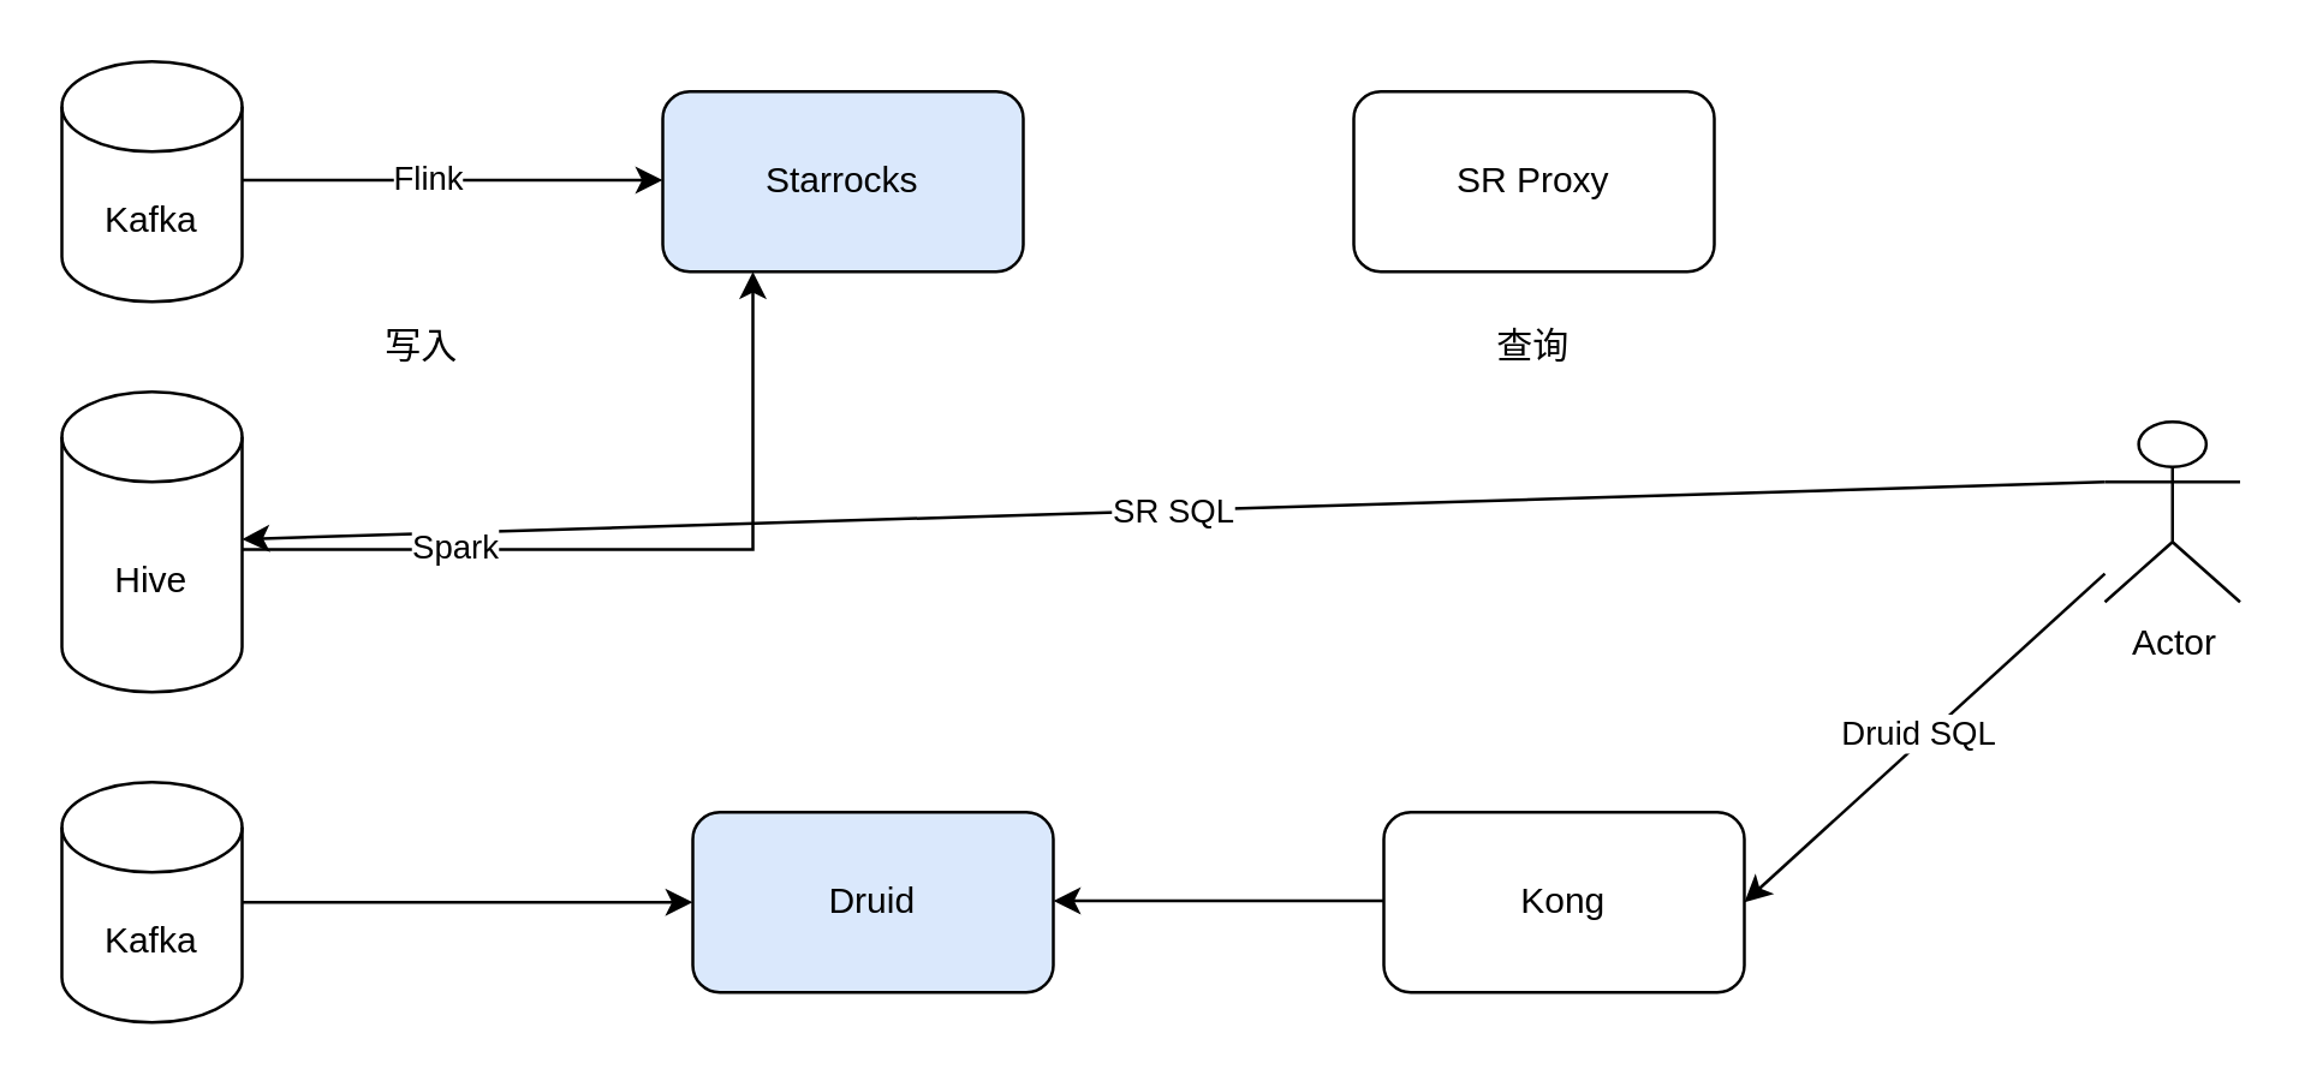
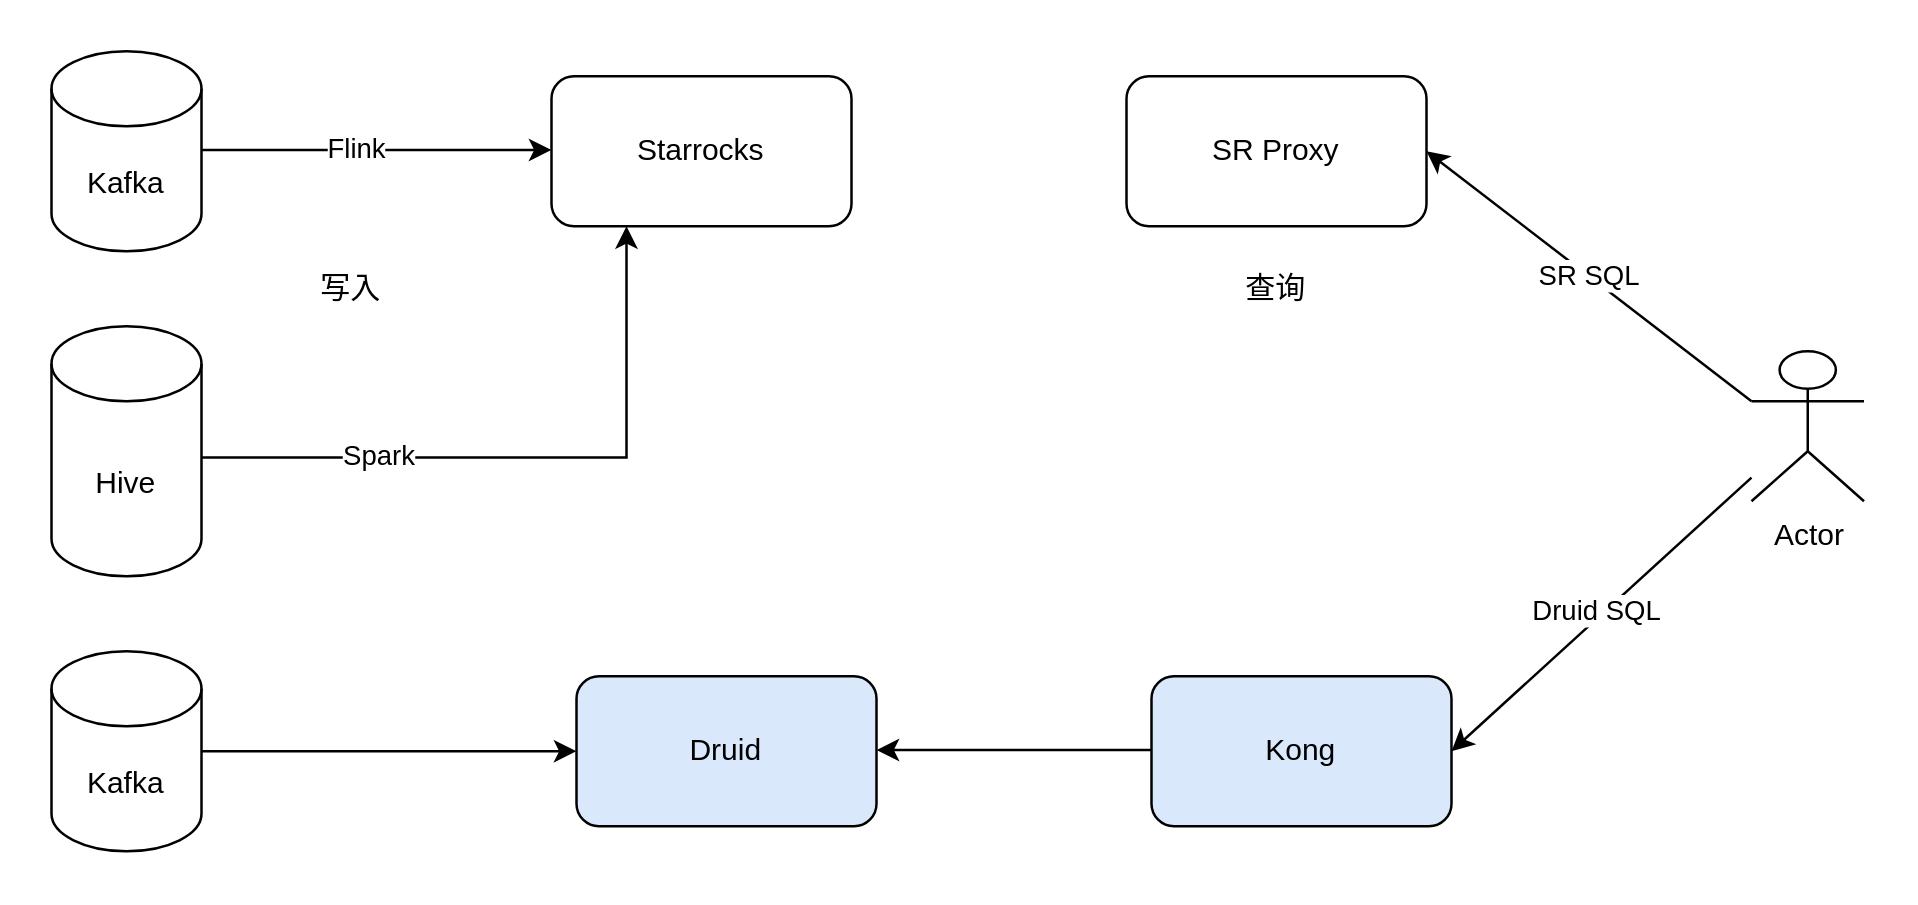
  <mxCell id="0" />
  <mxCell id="1" parent="0" />
  <mxCell id="2" value="Druid" style="rounded=1;whiteSpace=wrap;html=1;fillColor=#dae8fc;" parent="1" vertex="1"><mxGeometry x="230" y="270" width="120" height="60" as="geometry" /></mxCell>
- <mxCell id="3" value="Starrocks" style="rounded=1;whiteSpace=wrap;html=1;fillColor=#dae8fc;" parent="1" vertex="1"><mxGeometry x="220" y="30" width="120" height="60" as="geometry" /></mxCell>
+ <mxCell id="3" value="Starrocks" style="rounded=1;whiteSpace=wrap;html=1;" parent="1" vertex="1"><mxGeometry x="220" y="30" width="120" height="60" as="geometry" /></mxCell>
  <mxCell id="4" style="edgeStyle=orthogonalEdgeStyle;rounded=0;orthogonalLoop=1;jettySize=auto;html=1;exitX=1;exitY=0.5;exitDx=0;exitDy=0;exitPerimeter=0;entryX=0;entryY=0.5;entryDx=0;entryDy=0;" parent="1" source="5" target="2" edge="1"><mxGeometry relative="1" as="geometry" /></mxCell>
  <mxCell id="5" value="Kafka" style="shape=cylinder3;whiteSpace=wrap;html=1;boundedLbl=1;backgroundOutline=1;size=15;" parent="1" vertex="1"><mxGeometry x="20" y="260" width="60" height="80" as="geometry" /></mxCell>
  <mxCell id="6" value="Kafka" style="shape=cylinder3;whiteSpace=wrap;html=1;boundedLbl=1;backgroundOutline=1;size=15;" parent="1" vertex="1"><mxGeometry x="20" y="20" width="60" height="80" as="geometry" /></mxCell>
  <mxCell id="7" style="edgeStyle=orthogonalEdgeStyle;rounded=0;orthogonalLoop=1;jettySize=auto;html=1;exitX=1;exitY=0.5;exitDx=0;exitDy=0;exitPerimeter=0;entryX=0;entryY=0.5;entryDx=0;entryDy=0;" parent="1" edge="1"><mxGeometry relative="1" as="geometry"><mxPoint x="80" y="59.5" as="sourcePoint" /><mxPoint x="220" y="59.5" as="targetPoint" /></mxGeometry></mxCell>
  <mxCell id="8" value="Flink" style="edgeLabel;html=1;align=center;verticalAlign=middle;resizable=0;points=[];" parent="7" vertex="1" connectable="0"><mxGeometry x="-0.129" y="2" relative="1" as="geometry"><mxPoint y="1" as="offset" /></mxGeometry></mxCell>
  <mxCell id="9" value="Actor" style="shape=umlActor;verticalLabelPosition=bottom;verticalAlign=top;html=1;outlineConnect=0;" parent="1" vertex="1"><mxGeometry x="700" y="140" width="45" height="60" as="geometry" /></mxCell>
  <mxCell id="10" value="SR Proxy" style="rounded=1;whiteSpace=wrap;html=1;" parent="1" vertex="1"><mxGeometry x="450" y="30" width="120" height="60" as="geometry" /></mxCell>
- <mxCell id="11" value="Kong" style="rounded=1;whiteSpace=wrap;html=1;" parent="1" vertex="1"><mxGeometry x="460" y="270" width="120" height="60" as="geometry" /></mxCell>
- <mxCell id="12" value="SR SQL" style="endArrow=classic;html=1;rounded=0;exitX=0;exitY=0.333;exitDx=0;exitDy=0;exitPerimeter=0;" parent="1" target="18" edge="1" source="9"><mxGeometry width="50" height="50" relative="1" as="geometry"><mxPoint x="690" y="110" as="sourcePoint" /><mxPoint x="500" y="60" as="targetPoint" /></mxGeometry></mxCell>
+ <mxCell id="11" value="Kong" style="rounded=1;whiteSpace=wrap;html=1;fillColor=#dae8fc;" parent="1" vertex="1"><mxGeometry x="460" y="270" width="120" height="60" as="geometry" /></mxCell>
+ <mxCell id="12" value="SR SQL" style="endArrow=classic;html=1;rounded=0;entryX=1;entryY=0.5;entryDx=0;entryDy=0;exitX=0;exitY=0.333;exitDx=0;exitDy=0;exitPerimeter=0;" parent="1" target="10" edge="1" source="9"><mxGeometry width="50" height="50" relative="1" as="geometry"><mxPoint x="690" y="110" as="sourcePoint" /><mxPoint x="500" y="60" as="targetPoint" /></mxGeometry></mxCell>
  <mxCell id="13" value="" style="endArrow=classic;html=1;rounded=0;entryX=1;entryY=0.5;entryDx=0;entryDy=0;" parent="1" target="11" edge="1" source="9"><mxGeometry width="50" height="50" relative="1" as="geometry"><mxPoint x="690" y="120" as="sourcePoint" /><mxPoint x="580" y="70" as="targetPoint" /></mxGeometry></mxCell>
  <mxCell id="14" value="Druid SQL" style="edgeLabel;html=1;align=center;verticalAlign=middle;resizable=0;points=[];" parent="13" vertex="1" connectable="0"><mxGeometry x="0.013" y="-3" relative="1" as="geometry"><mxPoint as="offset" /></mxGeometry></mxCell>
  <mxCell id="15" value="" style="endArrow=classic;html=1;rounded=0;entryX=1;entryY=0.5;entryDx=0;entryDy=0;exitX=0;exitY=0.5;exitDx=0;exitDy=0;" parent="1" edge="1"><mxGeometry width="50" height="50" relative="1" as="geometry"><mxPoint x="460" y="299.5" as="sourcePoint" /><mxPoint x="350" y="299.5" as="targetPoint" /><Array as="points"><mxPoint x="390" y="299.5" /></Array></mxGeometry></mxCell>
  <mxCell id="16" value="写入" style="text;html=1;align=center;verticalAlign=middle;whiteSpace=wrap;rounded=0;" parent="1" vertex="1"><mxGeometry x="110" y="100" width="60" height="30" as="geometry" /></mxCell>
  <mxCell id="17" value="查询" style="text;html=1;align=center;verticalAlign=middle;whiteSpace=wrap;rounded=0;" parent="1" vertex="1"><mxGeometry x="480" y="100" width="60" height="30" as="geometry" /></mxCell>
  <mxCell id="18" value="Hive" style="shape=cylinder3;whiteSpace=wrap;html=1;boundedLbl=1;backgroundOutline=1;size=15;" vertex="1" parent="1"><mxGeometry x="20" y="130" width="60" height="100" as="geometry" /></mxCell>
  <mxCell id="19" style="edgeStyle=orthogonalEdgeStyle;rounded=0;orthogonalLoop=1;jettySize=auto;html=1;exitX=1;exitY=0;exitDx=0;exitDy=52.5;exitPerimeter=0;entryX=0.25;entryY=1;entryDx=0;entryDy=0;" edge="1" parent="1" source="18" target="3"><mxGeometry relative="1" as="geometry"><mxPoint x="90" y="69.5" as="sourcePoint" /><mxPoint x="230" y="69.5" as="targetPoint" /></mxGeometry></mxCell>
  <mxCell id="20" value="Spark" style="edgeLabel;html=1;align=center;verticalAlign=middle;resizable=0;points=[];" vertex="1" connectable="0" parent="19"><mxGeometry x="-0.129" y="2" relative="1" as="geometry"><mxPoint x="-44" y="1" as="offset" /></mxGeometry></mxCell>
